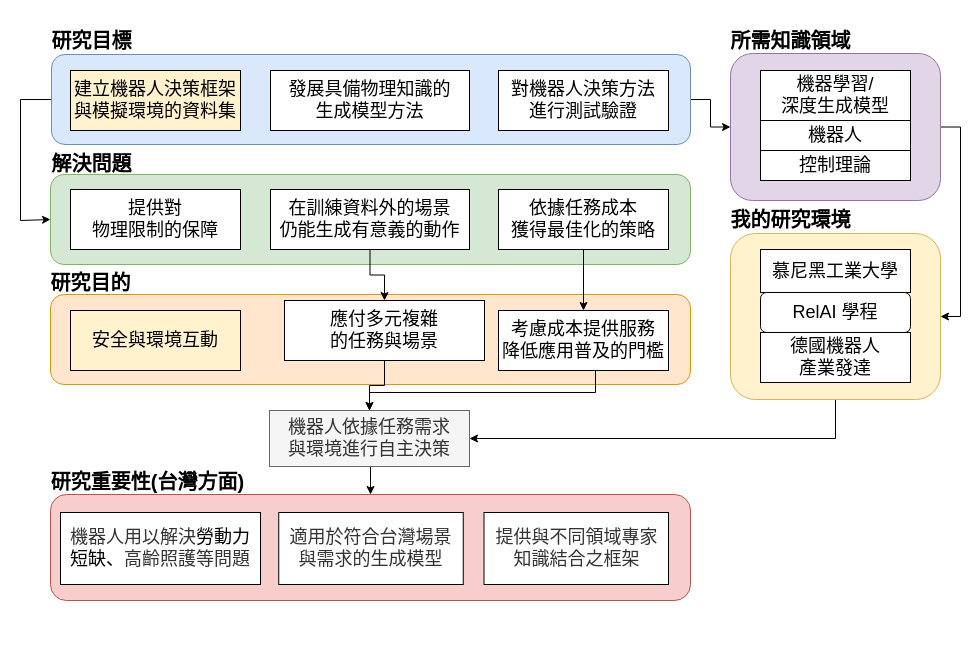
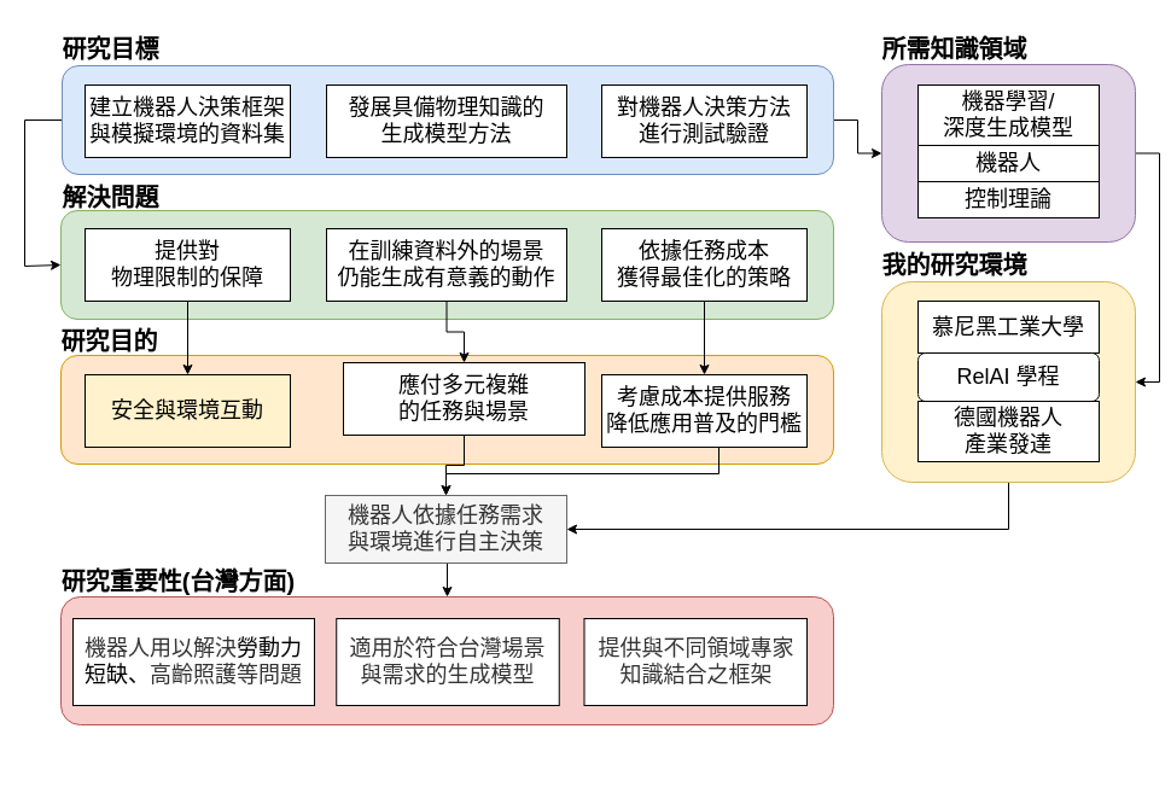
  <mxCell id="0" />
  <mxCell id="1" parent="0" />
  <mxCell id="2" value="" style="group" vertex="1" connectable="0" parent="1"><mxGeometry x="20" y="20" width="920" height="610" as="geometry" /></mxCell>
  <mxCell id="3" style="edgeStyle=orthogonalEdgeStyle;rounded=0;orthogonalLoop=1;jettySize=auto;html=1;exitX=0.5;exitY=1;exitDx=0;exitDy=0;entryX=1;entryY=0.5;entryDx=0;entryDy=0;" parent="2" source="4" target="28" edge="1"><mxGeometry relative="1" as="geometry" /></mxCell>
  <mxCell id="4" value="" style="rounded=1;whiteSpace=wrap;html=1;shadow=0;fillColor=#fff2cc;strokeColor=#d6b656;" parent="2" vertex="1"><mxGeometry x="710" y="213" width="210" height="166" as="geometry" /></mxCell>
  <mxCell id="5" style="edgeStyle=orthogonalEdgeStyle;rounded=0;orthogonalLoop=1;jettySize=auto;html=1;exitX=1;exitY=0.5;exitDx=0;exitDy=0;entryX=1;entryY=0.5;entryDx=0;entryDy=0;" parent="2" source="6" target="4" edge="1"><mxGeometry relative="1" as="geometry" /></mxCell>
  <mxCell id="6" value="" style="rounded=1;whiteSpace=wrap;html=1;shadow=0;fillColor=#e1d5e7;strokeColor=#9673a6;" parent="2" vertex="1"><mxGeometry x="710" y="33" width="210" height="147" as="geometry" /></mxCell>
  <mxCell id="7" value="" style="rounded=1;whiteSpace=wrap;html=1;shadow=0;fillColor=#f8cecc;strokeColor=#b85450;" parent="2" vertex="1"><mxGeometry x="30" y="474" width="640" height="106" as="geometry" /></mxCell>
  <mxCell id="8" value="" style="rounded=1;whiteSpace=wrap;html=1;shadow=0;fillColor=#ffe6cc;strokeColor=#d79b00;" parent="2" vertex="1"><mxGeometry x="30" y="274" width="640" height="90" as="geometry" /></mxCell>
  <mxCell id="9" value="" style="rounded=1;whiteSpace=wrap;html=1;shadow=0;fillColor=#d5e8d4;strokeColor=#82b366;" parent="2" vertex="1"><mxGeometry x="30" y="154" width="640" height="90" as="geometry" /></mxCell>
  <mxCell id="10" style="edgeStyle=orthogonalEdgeStyle;rounded=0;orthogonalLoop=1;jettySize=auto;html=1;exitX=0;exitY=0.5;exitDx=0;exitDy=0;entryX=0;entryY=0.5;entryDx=0;entryDy=0;" parent="2" source="12" target="9" edge="1"><mxGeometry relative="1" as="geometry"><Array as="points"><mxPoint y="79" /><mxPoint y="200" /></Array></mxGeometry></mxCell>
  <mxCell id="11" style="edgeStyle=orthogonalEdgeStyle;rounded=0;orthogonalLoop=1;jettySize=auto;html=1;exitX=1;exitY=0.5;exitDx=0;exitDy=0;entryX=0;entryY=0.5;entryDx=0;entryDy=0;" parent="2" source="12" target="6" edge="1"><mxGeometry relative="1" as="geometry" /></mxCell>
  <mxCell id="12" value="" style="rounded=1;whiteSpace=wrap;html=1;shadow=0;fillColor=#dae8fc;strokeColor=#6c8ebf;" parent="2" vertex="1"><mxGeometry x="31" y="34" width="639" height="90" as="geometry" /></mxCell>
+ <mxCell id="13" style="edgeStyle=orthogonalEdgeStyle;rounded=0;orthogonalLoop=1;jettySize=auto;html=1;exitX=0.5;exitY=1;exitDx=0;exitDy=0;entryX=0.5;entryY=0;entryDx=0;entryDy=0;" parent="2" source="14" target="22" edge="1"><mxGeometry relative="1" as="geometry" /></mxCell>
  <mxCell id="14" value="&lt;font style=&quot;font-size: 18px;&quot;&gt;提供對&lt;br&gt;物理限制的保障&lt;/font&gt;" style="rounded=0;whiteSpace=wrap;html=1;" parent="2" vertex="1"><mxGeometry x="50" y="169" width="170" height="60" as="geometry" /></mxCell>
  <mxCell id="15" style="edgeStyle=orthogonalEdgeStyle;rounded=0;orthogonalLoop=1;jettySize=auto;html=1;exitX=0.5;exitY=1;exitDx=0;exitDy=0;entryX=0.5;entryY=0;entryDx=0;entryDy=0;" parent="2" source="16" target="24" edge="1"><mxGeometry relative="1" as="geometry" /></mxCell>
  <mxCell id="16" value="&lt;span style=&quot;font-size: 18px;&quot;&gt;在訓練資料外的場景&lt;br&gt;仍能生成有意義的動作&lt;/span&gt;" style="rounded=0;whiteSpace=wrap;html=1;" parent="2" vertex="1"><mxGeometry x="250" y="169" width="199" height="60" as="geometry" /></mxCell>
  <mxCell id="17" style="edgeStyle=orthogonalEdgeStyle;rounded=0;orthogonalLoop=1;jettySize=auto;html=1;exitX=0.5;exitY=1;exitDx=0;exitDy=0;entryX=0.5;entryY=0;entryDx=0;entryDy=0;" parent="2" source="18" target="26" edge="1"><mxGeometry relative="1" as="geometry" /></mxCell>
  <mxCell id="18" value="&lt;span style=&quot;font-size: 18px;&quot;&gt;依據任務成本&lt;br&gt;獲得最佳化的策略&lt;/span&gt;" style="rounded=0;whiteSpace=wrap;html=1;" parent="2" vertex="1"><mxGeometry x="478" y="169" width="170" height="60" as="geometry" /></mxCell>
- <mxCell id="19" value="&lt;span style=&quot;font-size: 18px;&quot;&gt;建立機器人決策框架&lt;br&gt;與模擬環境的資料集&lt;/span&gt;" style="rounded=0;whiteSpace=wrap;html=1;fillColor=#fff2cc;" parent="2" vertex="1"><mxGeometry x="50" y="50" width="170" height="60" as="geometry" /></mxCell>
+ <mxCell id="19" value="&lt;span style=&quot;font-size: 18px;&quot;&gt;建立機器人決策框架&lt;br&gt;與模擬環境的資料集&lt;/span&gt;" style="rounded=0;whiteSpace=wrap;html=1;" parent="2" vertex="1"><mxGeometry x="50" y="50" width="170" height="60" as="geometry" /></mxCell>
  <mxCell id="20" value="&lt;span style=&quot;font-size: 18px;&quot;&gt;發展具備物理知識的&lt;br&gt;生成模型方法&lt;/span&gt;" style="rounded=0;whiteSpace=wrap;html=1;" parent="2" vertex="1"><mxGeometry x="250" y="50" width="199" height="60" as="geometry" /></mxCell>
  <mxCell id="21" value="&lt;span style=&quot;font-size: 18px;&quot;&gt;對機器人決策方法&lt;br&gt;進行測試驗證&lt;/span&gt;" style="rounded=0;whiteSpace=wrap;html=1;" parent="2" vertex="1"><mxGeometry x="478" y="50" width="170" height="60" as="geometry" /></mxCell>
  <mxCell id="22" value="&lt;span style=&quot;font-size: 18px;&quot;&gt;安全與環境互動&lt;/span&gt;" style="rounded=0;whiteSpace=wrap;html=1;fillColor=#fff2cc;" parent="2" vertex="1"><mxGeometry x="50" y="290" width="170" height="60" as="geometry" /></mxCell>
  <mxCell id="23" style="edgeStyle=orthogonalEdgeStyle;rounded=0;orthogonalLoop=1;jettySize=auto;html=1;exitX=0.5;exitY=1;exitDx=0;exitDy=0;entryX=0.5;entryY=0;entryDx=0;entryDy=0;" parent="2" source="24" target="28" edge="1"><mxGeometry relative="1" as="geometry" /></mxCell>
  <mxCell id="24" value="&lt;span style=&quot;font-size: 18px;&quot;&gt;應付多元複雜&lt;br&gt;的任務與場景&lt;/span&gt;" style="rounded=0;whiteSpace=wrap;html=1;" parent="2" vertex="1"><mxGeometry x="264" y="280" width="200" height="60" as="geometry" /></mxCell>
  <mxCell id="25" style="edgeStyle=orthogonalEdgeStyle;rounded=0;orthogonalLoop=1;jettySize=auto;html=1;exitX=0.5;exitY=1;exitDx=0;exitDy=0;entryX=0.5;entryY=0;entryDx=0;entryDy=0;" parent="2" source="26" target="28" edge="1"><mxGeometry relative="1" as="geometry"><Array as="points"><mxPoint x="575" y="372" /><mxPoint x="349" y="372" /></Array></mxGeometry></mxCell>
  <mxCell id="26" value="&lt;span style=&quot;font-size: 18px;&quot;&gt;考慮成本提供服務&lt;/span&gt;&lt;br&gt;&lt;span style=&quot;font-size: 18px;&quot;&gt;降低應用普及的門檻&lt;/span&gt;" style="rounded=0;whiteSpace=wrap;html=1;" parent="2" vertex="1"><mxGeometry x="478" y="290" width="170" height="60" as="geometry" /></mxCell>
  <mxCell id="27" style="edgeStyle=orthogonalEdgeStyle;rounded=0;orthogonalLoop=1;jettySize=auto;html=1;exitX=0.5;exitY=1;exitDx=0;exitDy=0;entryX=0.5;entryY=0;entryDx=0;entryDy=0;" parent="2" source="28" target="7" edge="1"><mxGeometry relative="1" as="geometry" /></mxCell>
  <mxCell id="28" value="&lt;span style=&quot;font-size: 18px;&quot;&gt;機器人依據任務需求&lt;br&gt;與環境進行自主決策&lt;/span&gt;" style="rounded=0;whiteSpace=wrap;html=1;fillColor=#f5f5f5;fontColor=#333333;strokeColor=#666666;" parent="2" vertex="1"><mxGeometry x="249" y="390" width="200" height="56" as="geometry" /></mxCell>
  <mxCell id="29" value="&lt;span style=&quot;font-size: 18px;&quot;&gt;機器學習/&lt;br&gt;深度生成模型&lt;/span&gt;" style="rounded=0;whiteSpace=wrap;html=1;" parent="2" vertex="1"><mxGeometry x="740" y="50" width="150" height="50" as="geometry" /></mxCell>
  <mxCell id="30" value="&lt;span style=&quot;font-size: 18px;&quot;&gt;機器人&lt;/span&gt;" style="rounded=0;whiteSpace=wrap;html=1;" parent="2" vertex="1"><mxGeometry x="740" y="100" width="150" height="30" as="geometry" /></mxCell>
  <mxCell id="31" value="&lt;span style=&quot;font-size: 18px;&quot;&gt;控制理論&lt;/span&gt;" style="rounded=0;whiteSpace=wrap;html=1;" parent="2" vertex="1"><mxGeometry x="740" y="130" width="150" height="30" as="geometry" /></mxCell>
  <mxCell id="32" value="&lt;span style=&quot;font-size: 18px;&quot;&gt;慕尼黑工業大學&lt;/span&gt;" style="rounded=0;whiteSpace=wrap;html=1;" parent="2" vertex="1"><mxGeometry x="740" y="229" width="150" height="43" as="geometry" /></mxCell>
  <mxCell id="33" value="&lt;span style=&quot;font-size: 18px;&quot;&gt;RelAI 學程&lt;/span&gt;" style="whiteSpace=wrap;html=1;rounded=1;" parent="2" vertex="1"><mxGeometry x="740" y="272" width="150" height="40" as="geometry" /></mxCell>
  <mxCell id="34" value="&lt;span style=&quot;font-size: 18px;&quot;&gt;德國機器人&lt;br&gt;產業發達&lt;/span&gt;" style="rounded=0;whiteSpace=wrap;html=1;" parent="2" vertex="1"><mxGeometry x="740" y="312" width="150" height="50" as="geometry" /></mxCell>
  <mxCell id="35" value="&lt;font style=&quot;font-size: 20px;&quot;&gt;&lt;b style=&quot;&quot;&gt;研究目標&lt;/b&gt;&lt;/font&gt;" style="text;html=1;align=center;verticalAlign=middle;resizable=0;points=[];autosize=1;strokeColor=none;fillColor=none;" parent="2" vertex="1"><mxGeometry x="21" width="100" height="40" as="geometry" /></mxCell>
  <mxCell id="36" value="&lt;span style=&quot;font-size: 20px;&quot;&gt;&lt;b&gt;解決問題&lt;/b&gt;&lt;/span&gt;" style="text;html=1;align=center;verticalAlign=middle;resizable=0;points=[];autosize=1;strokeColor=none;fillColor=none;" parent="2" vertex="1"><mxGeometry x="21" y="123" width="100" height="40" as="geometry" /></mxCell>
  <mxCell id="37" value="&lt;span style=&quot;font-size: 20px;&quot;&gt;&lt;b&gt;研究目的&lt;/b&gt;&lt;/span&gt;" style="text;html=1;align=center;verticalAlign=middle;resizable=0;points=[];autosize=1;strokeColor=none;fillColor=none;" parent="2" vertex="1"><mxGeometry x="20" y="242" width="100" height="40" as="geometry" /></mxCell>
  <mxCell id="38" value="&lt;span style=&quot;font-size: 20px;&quot;&gt;&lt;b&gt;研究重要性(台灣方面)&lt;/b&gt;&lt;/span&gt;" style="text;html=1;align=center;verticalAlign=middle;resizable=0;points=[];autosize=1;strokeColor=none;fillColor=none;" parent="2" vertex="1"><mxGeometry x="17" y="441" width="220" height="40" as="geometry" /></mxCell>
  <mxCell id="39" value="&lt;font style=&quot;font-size: 20px;&quot;&gt;&lt;b style=&quot;&quot;&gt;所需知識&lt;/b&gt;&lt;/font&gt;&lt;b style=&quot;font-size: 20px;&quot;&gt;領域&lt;/b&gt;" style="text;html=1;align=center;verticalAlign=middle;resizable=0;points=[];autosize=1;strokeColor=none;fillColor=none;" parent="2" vertex="1"><mxGeometry x="700" width="140" height="40" as="geometry" /></mxCell>
  <mxCell id="40" value="&lt;span style=&quot;font-size: 20px;&quot;&gt;&lt;b&gt;我的研究環境&lt;/b&gt;&lt;/span&gt;" style="text;html=1;align=center;verticalAlign=middle;resizable=0;points=[];autosize=1;strokeColor=none;fillColor=none;" parent="2" vertex="1"><mxGeometry x="700" y="179" width="140" height="40" as="geometry" /></mxCell>
  <mxCell id="41" value="&lt;div&gt;&lt;font color=&quot;#333333&quot;&gt;&lt;span style=&quot;font-size: 18px;&quot;&gt;機器人用以解決&lt;/span&gt;&lt;/font&gt;&lt;font style=&quot;background-color: transparent;&quot;&gt;&lt;span style=&quot;font-size: 18px;&quot;&gt;勞動力&lt;br&gt;短缺、&lt;/span&gt;&lt;/font&gt;&lt;span style=&quot;background-color: transparent; font-size: 18px; color: light-dark(rgb(51, 51, 51), rgb(193, 193, 193));&quot;&gt;高齡照護等問題&lt;/span&gt;&lt;/div&gt;" style="rounded=0;whiteSpace=wrap;html=1;" vertex="1" parent="2"><mxGeometry x="40" y="492" width="200" height="72" as="geometry" /></mxCell>
  <mxCell id="42" value="&lt;div&gt;&lt;font color=&quot;#333333&quot;&gt;&lt;span style=&quot;font-size: 18px;&quot;&gt;適用於符合台灣場景&lt;br&gt;與需求的生成&lt;/span&gt;&lt;/font&gt;&lt;span style=&quot;font-size: 18px; color: rgb(51, 51, 51); background-color: transparent;&quot;&gt;模型&lt;/span&gt;&lt;/div&gt;" style="rounded=0;whiteSpace=wrap;html=1;" vertex="1" parent="2"><mxGeometry x="258.25" y="492" width="184.5" height="72" as="geometry" /></mxCell>
  <mxCell id="43" value="&lt;div&gt;&lt;font color=&quot;#333333&quot;&gt;&lt;span style=&quot;font-size: 18px;&quot;&gt;提供與不同領域專家&lt;br&gt;知識結合之框架&lt;/span&gt;&lt;/font&gt;&lt;/div&gt;" style="rounded=0;whiteSpace=wrap;html=1;" vertex="1" parent="2"><mxGeometry x="463.5" y="492" width="184.5" height="72" as="geometry" /></mxCell>
